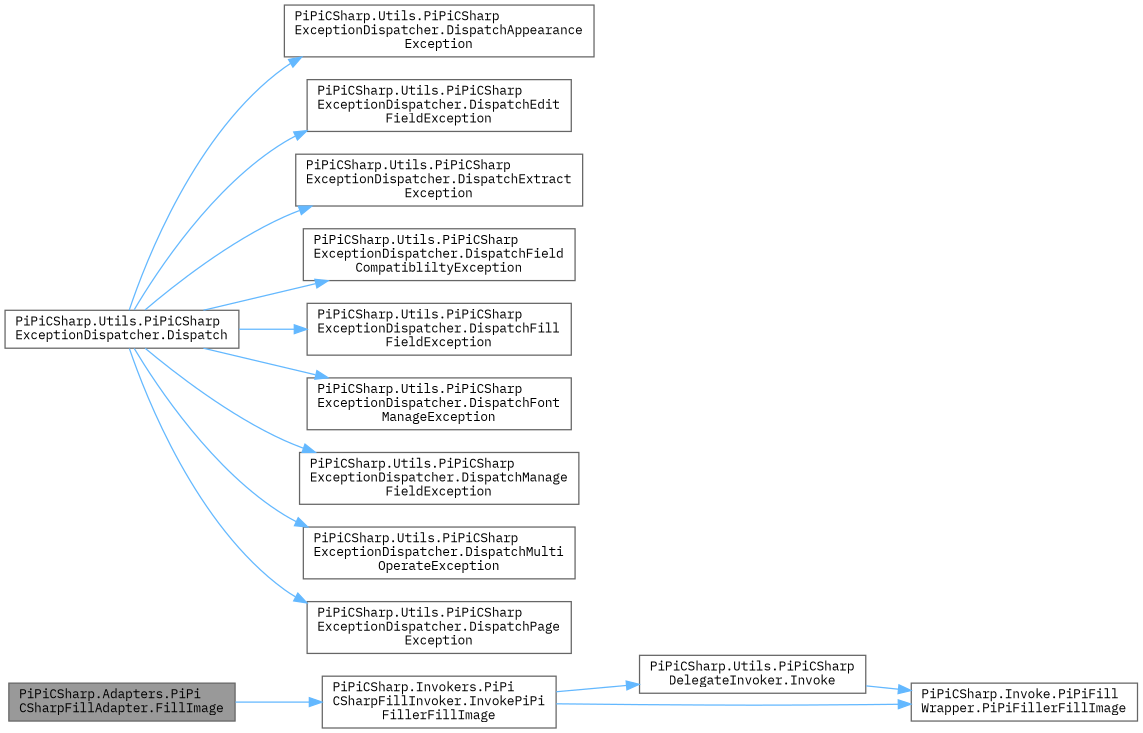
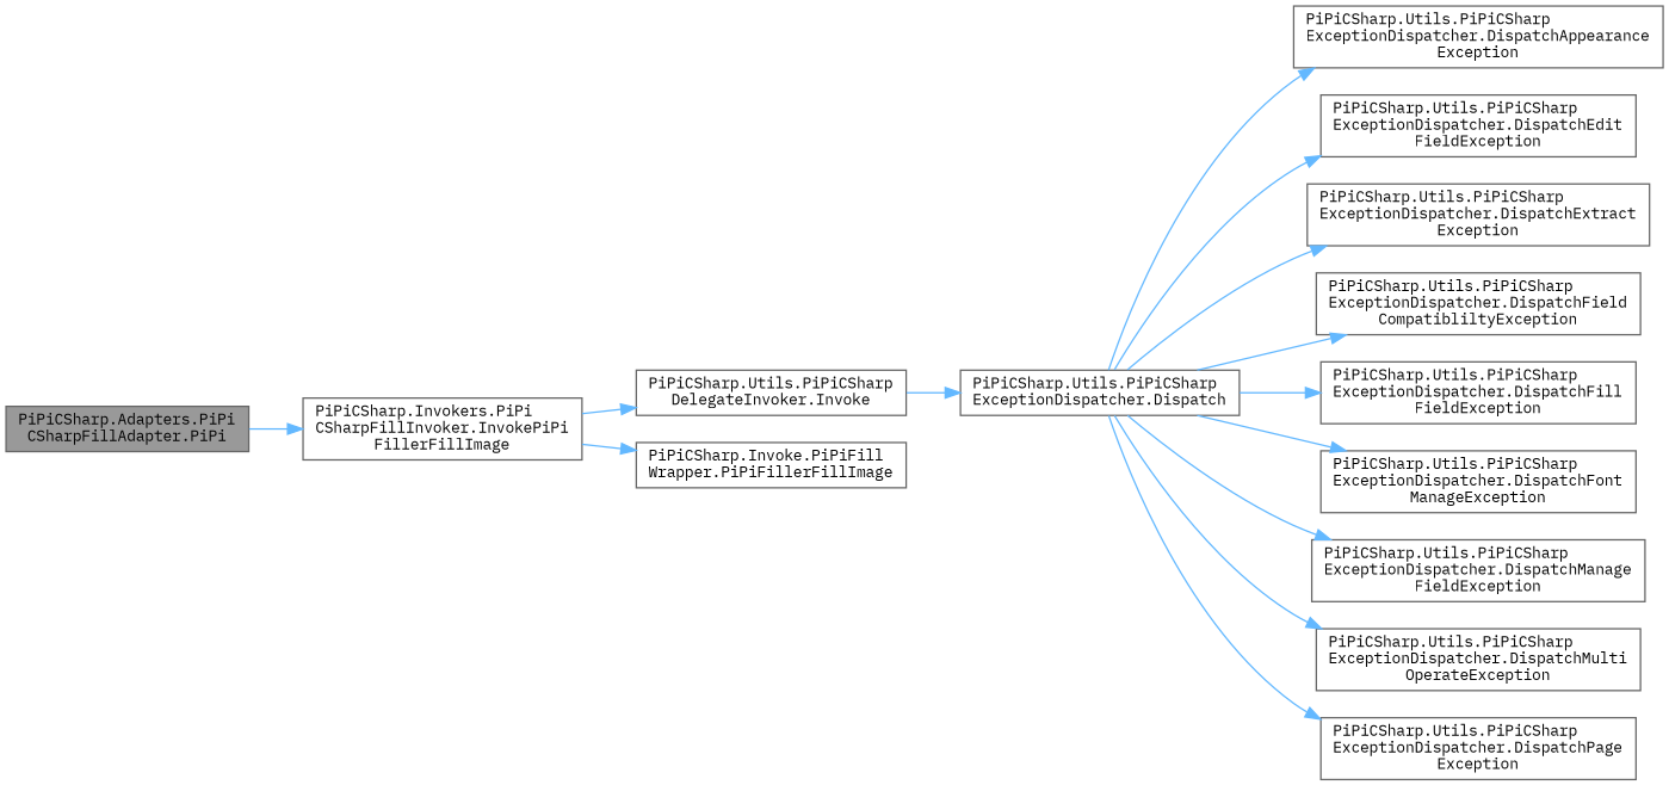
  digraph {
    fontname="IBM Plex Mono"
    rankdir=LR
    node [color=grey40 fillcolor=white fontname="IBM Plex Mono" fontsize=10 shape=box style=filled]
    edge [color=steelblue1 fontname="IBM Plex Mono" fontsize=10 labelfontname=Helvetica labelfontsize=10 style=solid]
-   n1 [color=gray40 fillcolor=grey60 fontcolor=black height=0.2 label="PiPiCSharp.Adapters.PiPi\lCSharpFillAdapter.FillImage" width=0.4]
+   n1 [color=gray40 fillcolor=grey60 fontcolor=black height=0.2 label="PiPiCSharp.Adapters.PiPi\lCSharpFillAdapter.PiPi" width=0.4]
    n2 [height=0.2 label="PiPiCSharp.Invokers.PiPi\lCSharpFillInvoker.InvokePiPi\lFillerFillImage" width=0.4]
    n3 [height=0.2 label="PiPiCSharp.Utils.PiPiCSharp\lDelegateInvoker.Invoke" width=0.4]
    n4 [height=0.2 label="PiPiCSharp.Invoke.PiPiFill\lWrapper.PiPiFillerFillImage" width=0.4]
    n5 [height=0.2 label="PiPiCSharp.Utils.PiPiCSharp\lExceptionDispatcher.Dispatch" width=0.4]
    n6 [height=0.2 label="PiPiCSharp.Utils.PiPiCSharp\lExceptionDispatcher.DispatchAppearance\lException" width=0.4]
    n7 [height=0.2 label="PiPiCSharp.Utils.PiPiCSharp\lExceptionDispatcher.DispatchEdit\lFieldException" width=0.4]
    n8 [height=0.2 label="PiPiCSharp.Utils.PiPiCSharp\lExceptionDispatcher.DispatchExtract\lException" width=0.4]
    n9 [height=0.2 label="PiPiCSharp.Utils.PiPiCSharp\lExceptionDispatcher.DispatchField\lCompatibliltyException" width=0.4]
    n10 [height=0.2 label="PiPiCSharp.Utils.PiPiCSharp\lExceptionDispatcher.DispatchFill\lFieldException" width=0.4]
    n11 [height=0.2 label="PiPiCSharp.Utils.PiPiCSharp\lExceptionDispatcher.DispatchFont\lManageException" width=0.4]
    n12 [height=0.2 label="PiPiCSharp.Utils.PiPiCSharp\lExceptionDispatcher.DispatchManage\lFieldException" width=0.4]
    n13 [height=0.2 label="PiPiCSharp.Utils.PiPiCSharp\lExceptionDispatcher.DispatchMulti\lOperateException" width=0.4]
    n14 [height=0.2 label="PiPiCSharp.Utils.PiPiCSharp\lExceptionDispatcher.DispatchPage\lException" width=0.4]
    n1 -> n2
    n2 -> n3
    n2 -> n4
-   n3 -> n4
+   n3 -> n5
    n5 -> n6
    n5 -> n7
    n5 -> n8
    n5 -> n9
    n5 -> n10
    n5 -> n11
    n5 -> n12
    n5 -> n13
    n5 -> n14
  }
